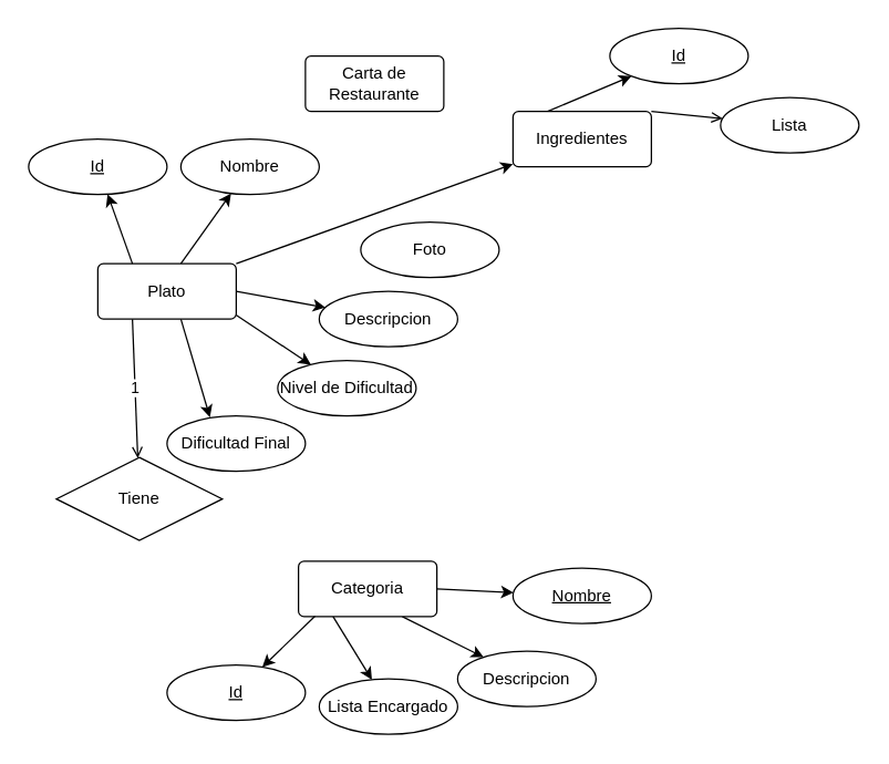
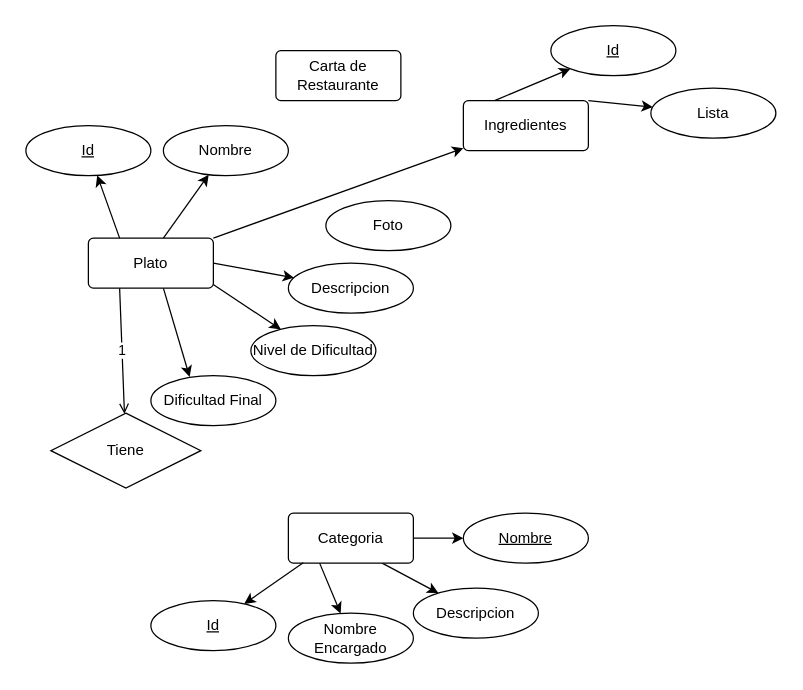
  <mxCell id="0" />
  <mxCell id="1" parent="0" />
  <mxCell id="2" value="Carta de Restaurante" style="rounded=1;arcSize=10;whiteSpace=wrap;html=1;align=center;" vertex="1" parent="1"><mxGeometry x="220" y="40" width="100" height="40" as="geometry" /></mxCell>
  <mxCell id="3" style="rounded=0;orthogonalLoop=1;jettySize=auto;html=1;" edge="1" parent="1" target="7"><mxGeometry relative="1" as="geometry"><mxPoint x="130" y="120" as="targetPoint" /><mxPoint x="130" y="190" as="sourcePoint" /></mxGeometry></mxCell>
  <mxCell id="4" style="edgeStyle=none;rounded=0;orthogonalLoop=1;jettySize=auto;html=1;exitX=1;exitY=0.5;exitDx=0;exitDy=0;" edge="1" parent="1" source="14" target="8"><mxGeometry relative="1" as="geometry"><mxPoint x="180" y="210" as="sourcePoint" /></mxGeometry></mxCell>
  <mxCell id="5" style="edgeStyle=none;rounded=0;orthogonalLoop=1;jettySize=auto;html=1;exitX=0.5;exitY=1;exitDx=0;exitDy=0;entryX=0.31;entryY=0.025;entryDx=0;entryDy=0;entryPerimeter=0;" edge="1" parent="1" target="10"><mxGeometry relative="1" as="geometry"><mxPoint x="130" y="230" as="sourcePoint" /></mxGeometry></mxCell>
  <mxCell id="6" style="edgeStyle=none;rounded=0;orthogonalLoop=1;jettySize=auto;html=1;exitX=1;exitY=1;exitDx=0;exitDy=0;" edge="1" parent="1" target="9"><mxGeometry relative="1" as="geometry"><mxPoint x="165.355" y="224.142" as="sourcePoint" /></mxGeometry></mxCell>
  <mxCell id="7" value="Nombre" style="ellipse;whiteSpace=wrap;html=1;align=center;" vertex="1" parent="1"><mxGeometry x="130" y="100" width="100" height="40" as="geometry" /></mxCell>
  <mxCell id="8" value="Descripcion" style="ellipse;whiteSpace=wrap;html=1;align=center;" vertex="1" parent="1"><mxGeometry x="230" y="210" width="100" height="40" as="geometry" /></mxCell>
  <mxCell id="9" value="Nivel de Dificultad" style="ellipse;whiteSpace=wrap;html=1;align=center;" vertex="1" parent="1"><mxGeometry x="200" y="260" width="100" height="40" as="geometry" /></mxCell>
  <mxCell id="10" value="Dificultad Final" style="ellipse;whiteSpace=wrap;html=1;align=center;" vertex="1" parent="1"><mxGeometry x="120" y="300" width="100" height="40" as="geometry" /></mxCell>
  <mxCell id="11" value="Foto" style="ellipse;whiteSpace=wrap;html=1;align=center;" vertex="1" parent="1"><mxGeometry x="260" y="160" width="100" height="40" as="geometry" /></mxCell>
  <mxCell id="12" value="1" style="edgeStyle=none;rounded=0;orthogonalLoop=1;jettySize=auto;html=1;exitX=0.25;exitY=1;exitDx=0;exitDy=0;endArrow=open;" edge="1" parent="1" source="14" target="22"><mxGeometry relative="1" as="geometry"><mxPoint x="95" y="310" as="targetPoint" /></mxGeometry></mxCell>
  <mxCell id="13" style="edgeStyle=none;rounded=0;orthogonalLoop=1;jettySize=auto;html=1;exitX=1;exitY=0;exitDx=0;exitDy=0;" edge="1" parent="1" source="14" target="25"><mxGeometry relative="1" as="geometry"><mxPoint x="390" y="140" as="targetPoint" /></mxGeometry></mxCell>
  <mxCell id="14" value="Plato" style="rounded=1;arcSize=10;whiteSpace=wrap;html=1;align=center;" vertex="1" parent="1"><mxGeometry x="70" y="190" width="100" height="40" as="geometry" /></mxCell>
  <mxCell id="15" style="edgeStyle=none;rounded=0;orthogonalLoop=1;jettySize=auto;html=1;exitX=1;exitY=0.5;exitDx=0;exitDy=0;" edge="1" parent="1" source="18" target="19"><mxGeometry relative="1" as="geometry"><mxPoint x="400" y="430" as="targetPoint" /></mxGeometry></mxCell>
  <mxCell id="16" style="edgeStyle=none;rounded=0;orthogonalLoop=1;jettySize=auto;html=1;exitX=0.75;exitY=1;exitDx=0;exitDy=0;" edge="1" parent="1" source="18" target="20"><mxGeometry relative="1" as="geometry"><mxPoint x="340" y="500" as="targetPoint" /></mxGeometry></mxCell>
  <mxCell id="17" style="edgeStyle=none;rounded=0;orthogonalLoop=1;jettySize=auto;html=1;exitX=0.25;exitY=1;exitDx=0;exitDy=0;" edge="1" parent="1" source="18" target="21"><mxGeometry relative="1" as="geometry"><mxPoint x="230" y="480" as="targetPoint" /></mxGeometry></mxCell>
- <mxCell id="18" value="Categoria" style="rounded=1;arcSize=10;whiteSpace=wrap;html=1;align=center;" vertex="1" parent="1"><mxGeometry x="215" y="405" width="100" height="40" as="geometry" /></mxCell>
+ <mxCell id="18" value="Categoria" style="rounded=1;arcSize=10;whiteSpace=wrap;html=1;align=center;" vertex="1" parent="1"><mxGeometry x="230" y="410" width="100" height="40" as="geometry" /></mxCell>
  <mxCell id="19" value="Nombre" style="ellipse;whiteSpace=wrap;html=1;align=center;fontStyle=4;" vertex="1" parent="1"><mxGeometry x="370" y="410" width="100" height="40" as="geometry" /></mxCell>
  <mxCell id="20" value="Descripcion" style="ellipse;whiteSpace=wrap;html=1;align=center;" vertex="1" parent="1"><mxGeometry x="330" y="470" width="100" height="40" as="geometry" /></mxCell>
- <mxCell id="21" value="Lista Encargado" style="ellipse;whiteSpace=wrap;html=1;align=center;" vertex="1" parent="1"><mxGeometry x="230" y="490" width="100" height="40" as="geometry" /></mxCell>
+ <mxCell id="21" value="Nombre Encargado" style="ellipse;whiteSpace=wrap;html=1;align=center;" vertex="1" parent="1"><mxGeometry x="230" y="490" width="100" height="40" as="geometry" /></mxCell>
  <mxCell id="22" value="Tiene" style="shape=rhombus;perimeter=rhombusPerimeter;whiteSpace=wrap;html=1;align=center;" vertex="1" parent="1"><mxGeometry x="40" y="330" width="120" height="60" as="geometry" /></mxCell>
  <mxCell id="23" style="edgeStyle=none;rounded=0;orthogonalLoop=1;jettySize=auto;html=1;exitX=0.25;exitY=0;exitDx=0;exitDy=0;" edge="1" parent="1" source="25" target="26"><mxGeometry relative="1" as="geometry"><mxPoint x="490" y="70" as="targetPoint" /></mxGeometry></mxCell>
- <mxCell id="24" style="edgeStyle=none;rounded=0;orthogonalLoop=1;jettySize=auto;html=1;exitX=1;exitY=0;exitDx=0;exitDy=0;endArrow=open;" edge="1" parent="1" source="25" target="31"><mxGeometry relative="1" as="geometry"><mxPoint x="530" y="80.294" as="targetPoint" /></mxGeometry></mxCell>
+ <mxCell id="24" style="edgeStyle=none;rounded=0;orthogonalLoop=1;jettySize=auto;html=1;exitX=1;exitY=0;exitDx=0;exitDy=0;" edge="1" parent="1" source="25" target="31"><mxGeometry relative="1" as="geometry"><mxPoint x="530" y="80.294" as="targetPoint" /></mxGeometry></mxCell>
  <mxCell id="25" value="Ingredientes" style="rounded=1;arcSize=10;whiteSpace=wrap;html=1;align=center;" vertex="1" parent="1"><mxGeometry x="370" y="80" width="100" height="40" as="geometry" /></mxCell>
  <mxCell id="26" value="Id" style="ellipse;whiteSpace=wrap;html=1;align=center;fontStyle=4;" vertex="1" parent="1"><mxGeometry x="440" y="20" width="100" height="40" as="geometry" /></mxCell>
  <mxCell id="27" style="rounded=0;orthogonalLoop=1;jettySize=auto;html=1;exitX=0.25;exitY=0;exitDx=0;exitDy=0;" edge="1" parent="1" target="28" source="14"><mxGeometry relative="1" as="geometry"><mxPoint x="90" y="110" as="targetPoint" /><mxPoint x="90" y="180" as="sourcePoint" /></mxGeometry></mxCell>
  <mxCell id="28" value="&lt;u&gt;Id&lt;/u&gt;" style="ellipse;whiteSpace=wrap;html=1;align=center;" vertex="1" parent="1"><mxGeometry x="20" y="100" width="100" height="40" as="geometry" /></mxCell>
  <mxCell id="29" style="rounded=0;orthogonalLoop=1;jettySize=auto;html=1;exitX=0.119;exitY=0.993;exitDx=0;exitDy=0;exitPerimeter=0;" edge="1" parent="1" target="30" source="18"><mxGeometry relative="1" as="geometry"><mxPoint x="130" y="460" as="targetPoint" /><mxPoint x="240" y="470" as="sourcePoint" /></mxGeometry></mxCell>
  <mxCell id="30" value="&lt;u&gt;Id&lt;/u&gt;" style="ellipse;whiteSpace=wrap;html=1;align=center;" vertex="1" parent="1"><mxGeometry x="120" y="480" width="100" height="40" as="geometry" /></mxCell>
  <mxCell id="31" value="Lista" style="ellipse;whiteSpace=wrap;html=1;align=center;" vertex="1" parent="1"><mxGeometry x="520" y="70.004" width="100" height="40" as="geometry" /></mxCell>
